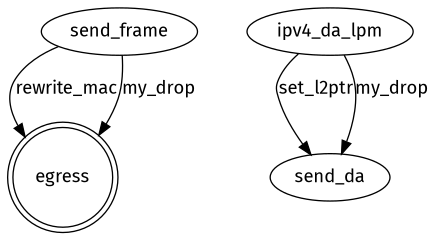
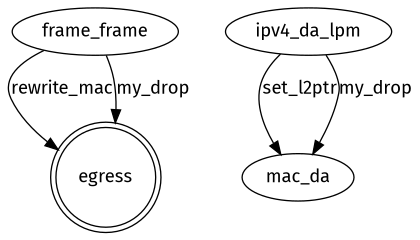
  digraph {
    fontname="Fira Sans"
    node [fontname="Fira Sans" shape=ellipse]
    edge [arrowhead=normal fontname="Fira Sans"]
    egress [shape=doublecircle]
-   send_frame
+   send_frame [label=frame_frame]
    ipv4_da_lpm
-   mac_da [label=send_da]
+   mac_da
    send_frame -> egress [label=rewrite_mac]
    send_frame -> egress [label=my_drop]
    ipv4_da_lpm -> mac_da [label=set_l2ptr]
    ipv4_da_lpm -> mac_da [label=my_drop]
  }
